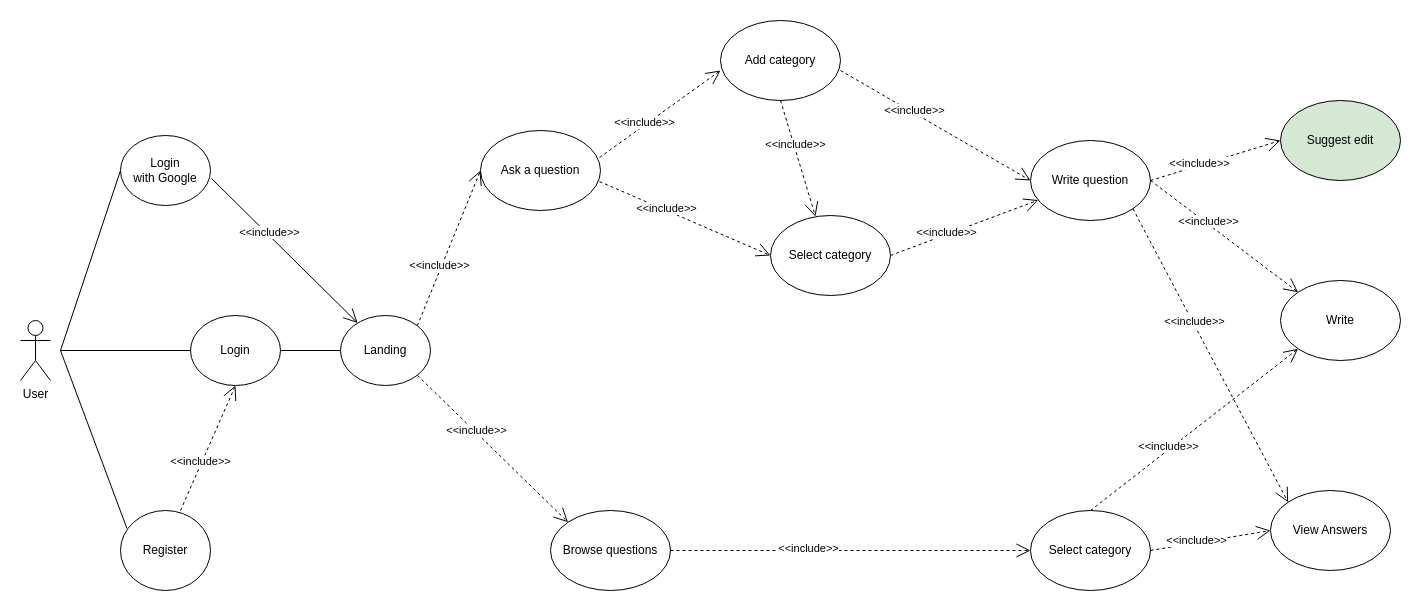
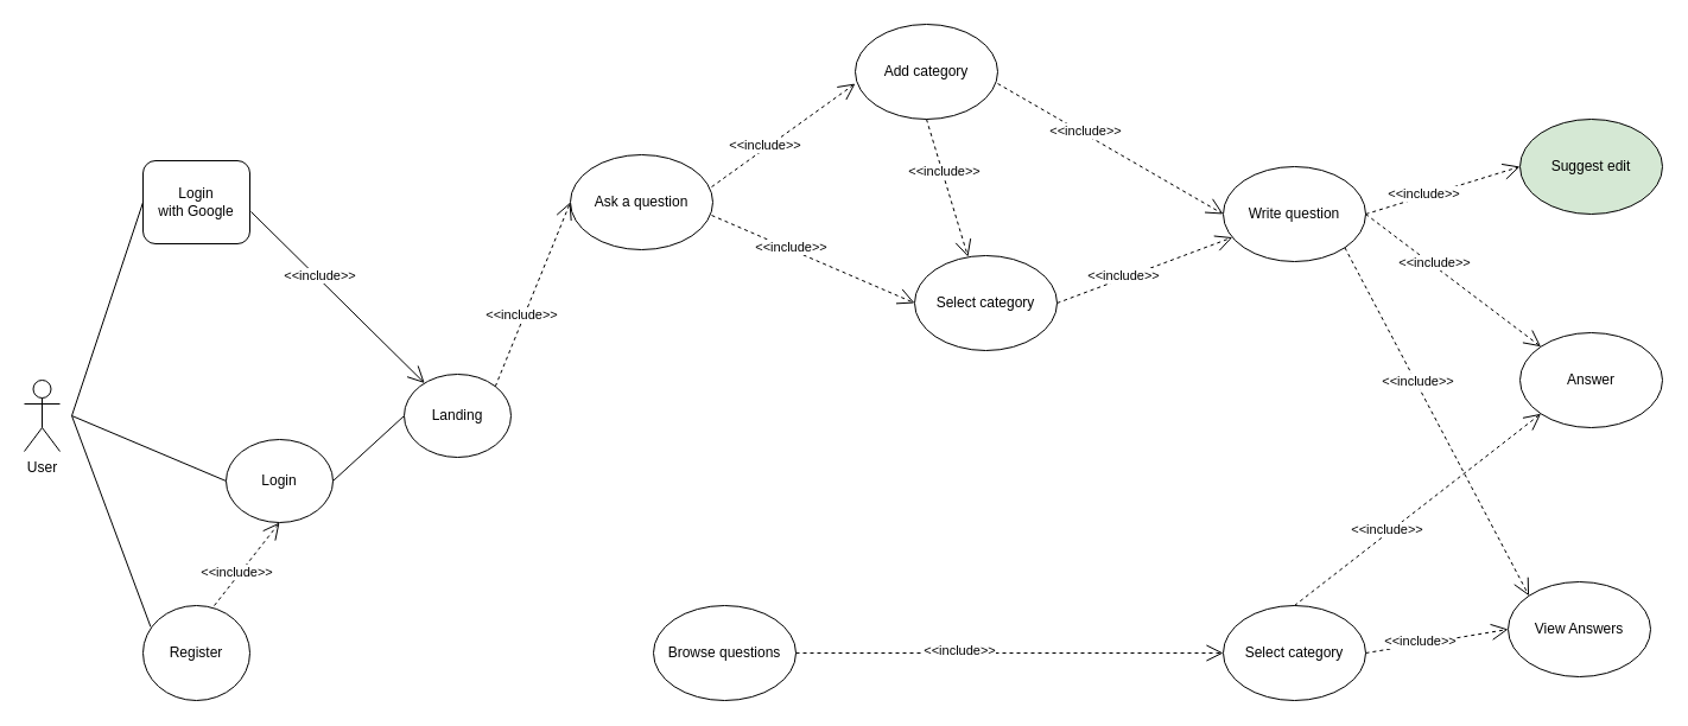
  <mxCell id="0" />
  <mxCell id="1" parent="0" />
  <mxCell id="2" value="User" style="shape=umlActor;verticalLabelPosition=bottom;verticalAlign=top;html=1;outlineConnect=0;" parent="1" vertex="1"><mxGeometry x="20" y="320" width="30" height="60" as="geometry" /></mxCell>
  <mxCell id="3" value="" style="endArrow=none;html=1;rounded=0;entryX=0;entryY=0.5;entryDx=0;entryDy=0;" parent="1" target="4" edge="1"><mxGeometry width="50" height="50" relative="1" as="geometry"><mxPoint x="60" y="350" as="sourcePoint" /><mxPoint x="150" y="370" as="targetPoint" /></mxGeometry></mxCell>
- <mxCell id="4" value="Login" style="ellipse;whiteSpace=wrap;html=1;" parent="1" vertex="1"><mxGeometry x="190" y="315" width="90" height="70" as="geometry" /></mxCell>
+ <mxCell id="4" value="Login" style="ellipse;whiteSpace=wrap;html=1;" parent="1" vertex="1"><mxGeometry x="190" y="370" width="90" height="70" as="geometry" /></mxCell>
  <mxCell id="5" value="" style="endArrow=none;html=1;rounded=0;entryX=0.071;entryY=0.223;entryDx=0;entryDy=0;entryPerimeter=0;" parent="1" target="6" edge="1"><mxGeometry width="50" height="50" relative="1" as="geometry"><mxPoint x="60" y="350" as="sourcePoint" /><mxPoint x="120" y="410" as="targetPoint" /></mxGeometry></mxCell>
  <mxCell id="6" value="Register" style="ellipse;whiteSpace=wrap;html=1;" parent="1" vertex="1"><mxGeometry x="120" y="510" width="90" height="80" as="geometry" /></mxCell>
  <mxCell id="7" value="&amp;lt;&amp;lt;include&amp;gt;&amp;gt;" style="endArrow=open;endSize=12;dashed=1;html=1;rounded=0;exitX=0.667;exitY=0;exitDx=0;exitDy=0;exitPerimeter=0;entryX=0.5;entryY=1;entryDx=0;entryDy=0;" parent="1" source="6" target="4" edge="1"><mxGeometry x="-0.231" y="2" width="160" relative="1" as="geometry"><mxPoint x="440" y="410" as="sourcePoint" /><mxPoint x="250" y="420" as="targetPoint" /><mxPoint as="offset" /></mxGeometry></mxCell>
  <mxCell id="8" value="" style="endArrow=none;html=1;rounded=0;entryX=0;entryY=0.5;entryDx=0;entryDy=0;" parent="1" target="9" edge="1"><mxGeometry width="50" height="50" relative="1" as="geometry"><mxPoint x="60" y="350" as="sourcePoint" /><mxPoint x="190" y="260" as="targetPoint" /></mxGeometry></mxCell>
- <mxCell id="9" value="Login&lt;br&gt;with Google" style="ellipse;whiteSpace=wrap;html=1;" parent="1" vertex="1"><mxGeometry x="120" y="135" width="90" height="70" as="geometry" /></mxCell>
+ <mxCell id="9" value="Login&lt;br&gt;with Google" style="whiteSpace=wrap;html=1;rounded=1;" parent="1" vertex="1"><mxGeometry x="120" y="135" width="90" height="70" as="geometry" /></mxCell>
  <mxCell id="10" value="" style="endArrow=none;html=1;rounded=0;exitX=1;exitY=0.5;exitDx=0;exitDy=0;entryX=0;entryY=0.5;entryDx=0;entryDy=0;" parent="1" source="4" target="11" edge="1"><mxGeometry width="50" height="50" relative="1" as="geometry"><mxPoint x="540" y="440" as="sourcePoint" /><mxPoint x="360" y="355" as="targetPoint" /></mxGeometry></mxCell>
  <mxCell id="11" value="Landing" style="ellipse;whiteSpace=wrap;html=1;" parent="1" vertex="1"><mxGeometry x="340" y="315" width="90" height="70" as="geometry" /></mxCell>
  <mxCell id="12" value="Ask a question" style="ellipse;whiteSpace=wrap;html=1;" parent="1" vertex="1"><mxGeometry x="480" y="130" width="120" height="80" as="geometry" /></mxCell>
  <mxCell id="13" value="Browse questions" style="ellipse;whiteSpace=wrap;html=1;" parent="1" vertex="1"><mxGeometry x="550" y="510" width="120" height="80" as="geometry" /></mxCell>
  <mxCell id="14" value="Add category" style="ellipse;whiteSpace=wrap;html=1;" parent="1" vertex="1"><mxGeometry x="720" y="20" width="120" height="80" as="geometry" /></mxCell>
  <mxCell id="15" value="Select category" style="ellipse;whiteSpace=wrap;html=1;" parent="1" vertex="1"><mxGeometry x="770" y="215" width="120" height="80" as="geometry" /></mxCell>
- <mxCell id="16" value="Write" style="ellipse;whiteSpace=wrap;html=1;" parent="1" vertex="1"><mxGeometry x="1280" y="280" width="120" height="80" as="geometry" /></mxCell>
+ <mxCell id="16" value="Answer" style="ellipse;whiteSpace=wrap;html=1;" parent="1" vertex="1"><mxGeometry x="1280" y="280" width="120" height="80" as="geometry" /></mxCell>
  <mxCell id="17" value="View Answers" style="ellipse;whiteSpace=wrap;html=1;" parent="1" vertex="1"><mxGeometry x="1270" y="490" width="120" height="80" as="geometry" /></mxCell>
  <mxCell id="18" value="Write question" style="ellipse;whiteSpace=wrap;html=1;" parent="1" vertex="1"><mxGeometry x="1030" y="140" width="120" height="80" as="geometry" /></mxCell>
  <mxCell id="19" value="Select category" style="ellipse;whiteSpace=wrap;html=1;" parent="1" vertex="1"><mxGeometry x="1030" y="510" width="120" height="80" as="geometry" /></mxCell>
  <mxCell id="20" value="&amp;lt;&amp;lt;include&amp;gt;&amp;gt;" style="endArrow=open;endSize=12;dashed=0;html=1;rounded=0;exitX=1.011;exitY=0.614;exitDx=0;exitDy=0;exitPerimeter=0;" parent="1" source="9" target="11" edge="1"><mxGeometry x="-0.231" y="2" width="160" relative="1" as="geometry"><mxPoint x="380" y="558.88" as="sourcePoint" /><mxPoint x="434.71" y="510" as="targetPoint" /><mxPoint as="offset" /></mxGeometry></mxCell>
  <mxCell id="21" value="&amp;lt;&amp;lt;include&amp;gt;&amp;gt;" style="endArrow=open;endSize=12;dashed=1;html=1;rounded=0;exitX=1;exitY=0;exitDx=0;exitDy=0;entryX=0;entryY=0.5;entryDx=0;entryDy=0;" parent="1" source="11" target="12" edge="1"><mxGeometry x="-0.231" y="2" width="160" relative="1" as="geometry"><mxPoint x="180.03" y="460" as="sourcePoint" /><mxPoint x="234.74" y="411.12" as="targetPoint" /><mxPoint as="offset" /></mxGeometry></mxCell>
- <mxCell id="22" value="&amp;lt;&amp;lt;include&amp;gt;&amp;gt;" style="endArrow=open;endSize=12;dashed=1;html=1;rounded=0;exitX=1;exitY=1;exitDx=0;exitDy=0;entryX=0;entryY=0;entryDx=0;entryDy=0;" parent="1" source="11" target="13" edge="1"><mxGeometry x="-0.231" y="2" width="160" relative="1" as="geometry"><mxPoint x="190.03" y="470" as="sourcePoint" /><mxPoint x="244.74" y="421.12" as="targetPoint" /><mxPoint as="offset" /></mxGeometry></mxCell>
  <mxCell id="23" value="&amp;lt;&amp;lt;include&amp;gt;&amp;gt;" style="endArrow=open;endSize=12;dashed=1;html=1;rounded=0;exitX=0.992;exitY=0.338;exitDx=0;exitDy=0;exitPerimeter=0;entryX=0;entryY=0.625;entryDx=0;entryDy=0;entryPerimeter=0;" parent="1" source="12" target="14" edge="1"><mxGeometry x="-0.231" y="2" width="160" relative="1" as="geometry"><mxPoint x="620" y="130" as="sourcePoint" /><mxPoint x="674.71" y="81.12" as="targetPoint" /><mxPoint as="offset" /></mxGeometry></mxCell>
  <mxCell id="24" value="&amp;lt;&amp;lt;include&amp;gt;&amp;gt;" style="endArrow=open;endSize=12;dashed=1;html=1;rounded=0;exitX=0.992;exitY=0.638;exitDx=0;exitDy=0;exitPerimeter=0;entryX=0;entryY=0.5;entryDx=0;entryDy=0;" parent="1" source="12" target="15" edge="1"><mxGeometry x="-0.231" y="2" width="160" relative="1" as="geometry"><mxPoint x="650" y="263.88" as="sourcePoint" /><mxPoint x="704.71" y="215" as="targetPoint" /><mxPoint as="offset" /></mxGeometry></mxCell>
  <mxCell id="25" value="&amp;lt;&amp;lt;include&amp;gt;&amp;gt;" style="endArrow=open;endSize=12;dashed=1;html=1;rounded=0;exitX=0.5;exitY=1;exitDx=0;exitDy=0;entryX=0.375;entryY=0.013;entryDx=0;entryDy=0;entryPerimeter=0;" parent="1" source="14" target="15" edge="1"><mxGeometry x="-0.231" y="2" width="160" relative="1" as="geometry"><mxPoint x="785.29" y="178.88" as="sourcePoint" /><mxPoint x="840" y="130" as="targetPoint" /><mxPoint as="offset" /></mxGeometry></mxCell>
  <mxCell id="26" value="&amp;lt;&amp;lt;include&amp;gt;&amp;gt;" style="endArrow=open;endSize=12;dashed=1;html=1;rounded=0;exitX=1;exitY=0.625;exitDx=0;exitDy=0;exitPerimeter=0;entryX=0;entryY=0.5;entryDx=0;entryDy=0;" parent="1" source="14" target="18" edge="1"><mxGeometry x="-0.231" y="2" width="160" relative="1" as="geometry"><mxPoint x="950" y="128.88" as="sourcePoint" /><mxPoint x="1004.71" y="80" as="targetPoint" /><mxPoint as="offset" /></mxGeometry></mxCell>
  <mxCell id="27" value="&amp;lt;&amp;lt;include&amp;gt;&amp;gt;" style="endArrow=open;endSize=12;dashed=1;html=1;rounded=0;exitX=1;exitY=0.5;exitDx=0;exitDy=0;" parent="1" source="15" target="18" edge="1"><mxGeometry x="-0.231" y="2" width="160" relative="1" as="geometry"><mxPoint x="975.29" y="268.88" as="sourcePoint" /><mxPoint x="1030" y="220" as="targetPoint" /><mxPoint as="offset" /></mxGeometry></mxCell>
  <mxCell id="28" value="&amp;lt;&amp;lt;include&amp;gt;&amp;gt;" style="endArrow=open;endSize=12;dashed=1;html=1;rounded=0;exitX=1;exitY=0.5;exitDx=0;exitDy=0;entryX=0;entryY=0;entryDx=0;entryDy=0;" parent="1" source="18" target="16" edge="1"><mxGeometry x="-0.231" y="2" width="160" relative="1" as="geometry"><mxPoint x="250.03" y="530" as="sourcePoint" /><mxPoint x="304.74" y="481.12" as="targetPoint" /><mxPoint as="offset" /></mxGeometry></mxCell>
  <mxCell id="29" value="&amp;lt;&amp;lt;include&amp;gt;&amp;gt;" style="endArrow=open;endSize=12;dashed=1;html=1;rounded=0;exitX=1;exitY=1;exitDx=0;exitDy=0;entryX=0;entryY=0;entryDx=0;entryDy=0;" parent="1" source="18" target="17" edge="1"><mxGeometry x="-0.231" y="2" width="160" relative="1" as="geometry"><mxPoint x="260.03" y="540" as="sourcePoint" /><mxPoint x="314.74" y="491.12" as="targetPoint" /><mxPoint as="offset" /></mxGeometry></mxCell>
  <mxCell id="30" value="&amp;lt;&amp;lt;include&amp;gt;&amp;gt;" style="endArrow=open;endSize=12;dashed=1;html=1;rounded=0;exitX=0.5;exitY=0;exitDx=0;exitDy=0;entryX=0;entryY=1;entryDx=0;entryDy=0;" parent="1" source="19" target="16" edge="1"><mxGeometry x="-0.231" y="2" width="160" relative="1" as="geometry"><mxPoint x="270.03" y="550" as="sourcePoint" /><mxPoint x="324.74" y="501.12" as="targetPoint" /><mxPoint as="offset" /></mxGeometry></mxCell>
  <mxCell id="31" value="&amp;lt;&amp;lt;include&amp;gt;&amp;gt;" style="endArrow=open;endSize=12;dashed=1;html=1;rounded=0;exitX=1;exitY=0.5;exitDx=0;exitDy=0;entryX=0;entryY=0.5;entryDx=0;entryDy=0;" parent="1" source="19" target="17" edge="1"><mxGeometry x="-0.231" y="2" width="160" relative="1" as="geometry"><mxPoint x="1200" y="558.88" as="sourcePoint" /><mxPoint x="1254.71" y="510" as="targetPoint" /><mxPoint as="offset" /></mxGeometry></mxCell>
  <mxCell id="32" value="&amp;lt;&amp;lt;include&amp;gt;&amp;gt;" style="endArrow=open;endSize=12;dashed=1;html=1;rounded=0;exitX=1;exitY=0.5;exitDx=0;exitDy=0;entryX=0;entryY=0.5;entryDx=0;entryDy=0;" parent="1" source="13" target="19" edge="1"><mxGeometry x="-0.231" y="2" width="160" relative="1" as="geometry"><mxPoint x="290.03" y="570" as="sourcePoint" /><mxPoint x="344.74" y="521.12" as="targetPoint" /><mxPoint as="offset" /></mxGeometry></mxCell>
  <mxCell id="33" value="Suggest edit" style="ellipse;whiteSpace=wrap;html=1;fillColor=#d5e8d4;" parent="1" vertex="1"><mxGeometry x="1280" y="100" width="120" height="80" as="geometry" /></mxCell>
  <mxCell id="34" value="&amp;lt;&amp;lt;include&amp;gt;&amp;gt;" style="endArrow=open;endSize=12;dashed=1;html=1;rounded=0;exitX=1;exitY=0.5;exitDx=0;exitDy=0;entryX=0;entryY=0.5;entryDx=0;entryDy=0;" parent="1" source="18" target="33" edge="1"><mxGeometry x="-0.231" y="2" width="160" relative="1" as="geometry"><mxPoint x="1140" y="60" as="sourcePoint" /><mxPoint x="1287.574" y="171.716" as="targetPoint" /><mxPoint as="offset" /></mxGeometry></mxCell>
